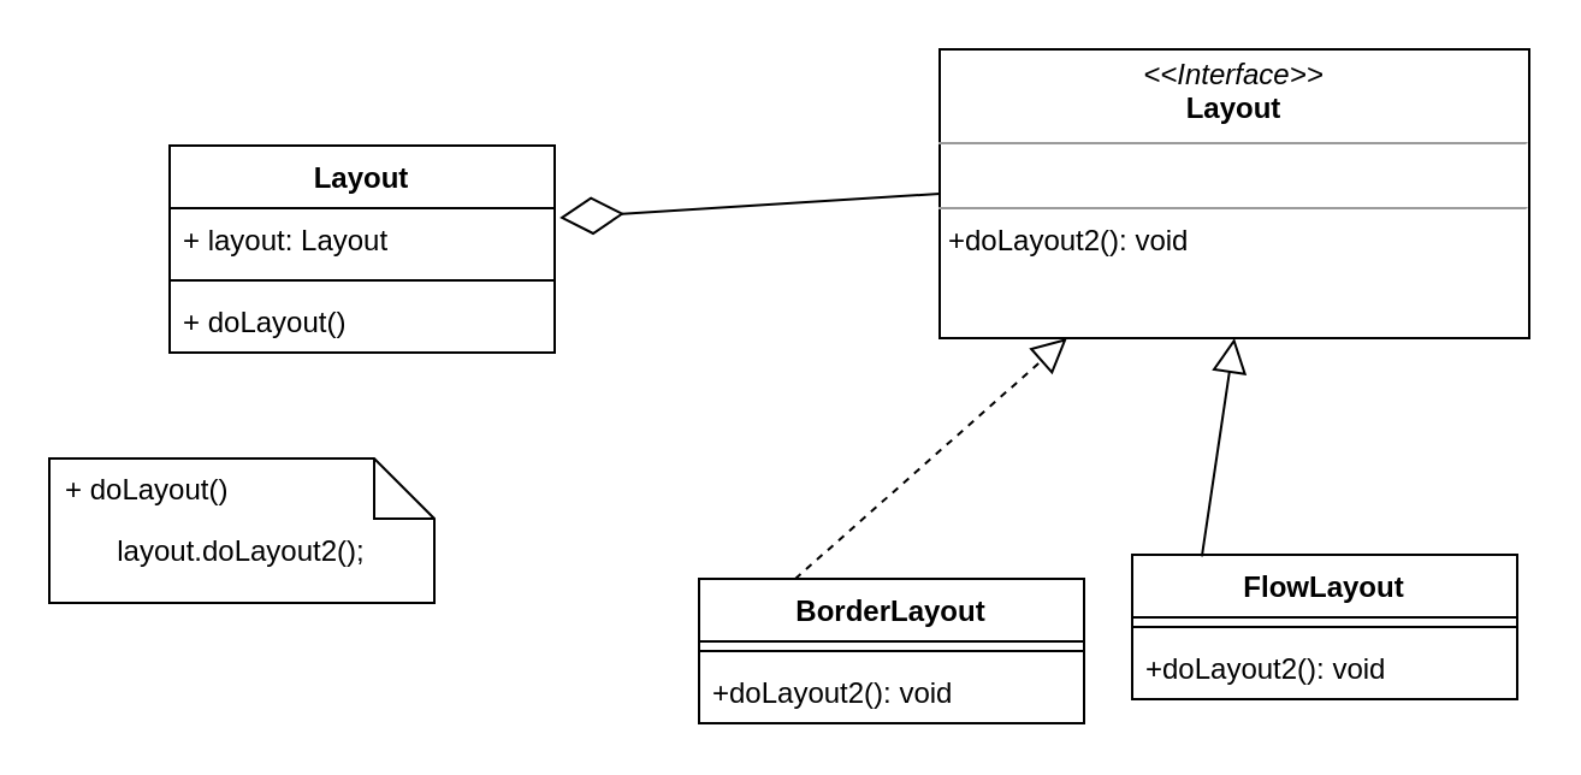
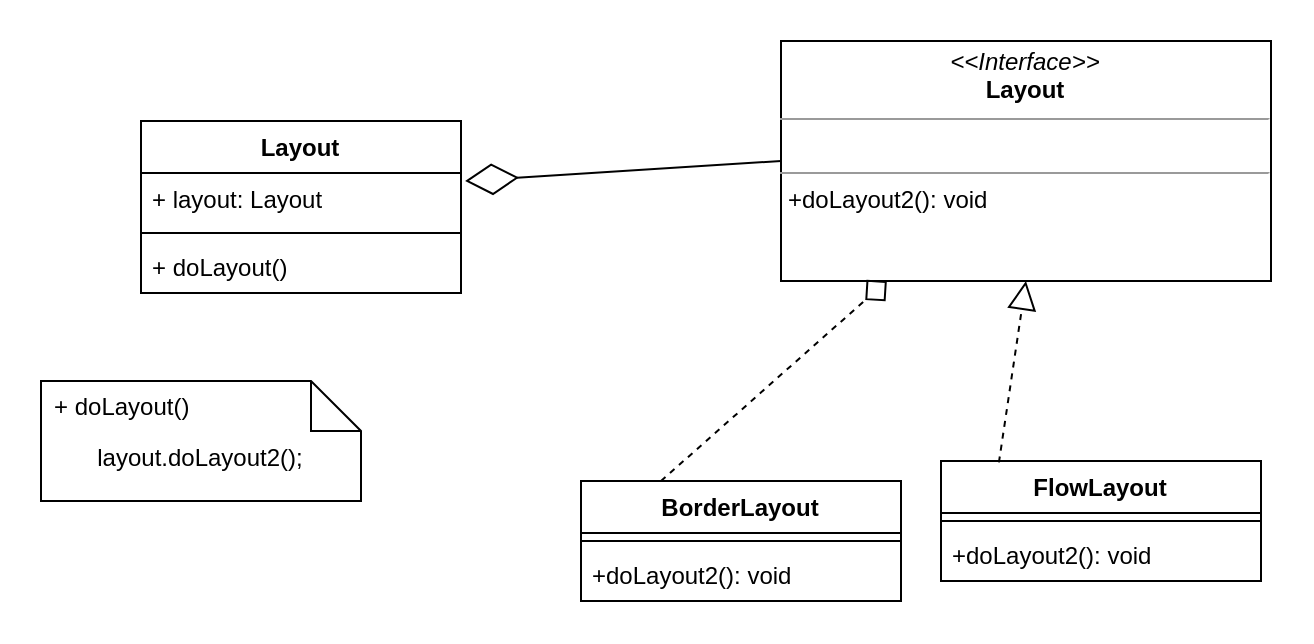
  <mxCell id="0" />
  <mxCell id="1" parent="0" />
  <mxCell id="2" value="Layout&#10;" style="swimlane;fontStyle=1;align=center;verticalAlign=top;childLayout=stackLayout;horizontal=1;startSize=26;horizontalStack=0;resizeParent=1;resizeParentMax=0;resizeLast=0;collapsible=1;marginBottom=0;" vertex="1" parent="1"><mxGeometry x="70" y="60" width="160" height="86" as="geometry" /></mxCell>
  <mxCell id="3" value="+ layout: Layout" style="text;strokeColor=none;fillColor=none;align=left;verticalAlign=top;spacingLeft=4;spacingRight=4;overflow=hidden;rotatable=0;points=[[0,0.5],[1,0.5]];portConstraint=eastwest;" vertex="1" parent="2"><mxGeometry y="26" width="160" height="26" as="geometry" /></mxCell>
  <mxCell id="4" value="" style="line;strokeWidth=1;fillColor=none;align=left;verticalAlign=middle;spacingTop=-1;spacingLeft=3;spacingRight=3;rotatable=0;labelPosition=right;points=[];portConstraint=eastwest;" vertex="1" parent="2"><mxGeometry y="52" width="160" height="8" as="geometry" /></mxCell>
  <mxCell id="5" value="+ doLayout()" style="text;strokeColor=none;fillColor=none;align=left;verticalAlign=top;spacingLeft=4;spacingRight=4;overflow=hidden;rotatable=0;points=[[0,0.5],[1,0.5]];portConstraint=eastwest;" vertex="1" parent="2"><mxGeometry y="60" width="160" height="26" as="geometry" /></mxCell>
  <mxCell id="6" value="&lt;p style=&quot;margin: 0px ; margin-top: 4px ; text-align: center&quot;&gt;&lt;i&gt;&amp;lt;&amp;lt;Interface&amp;gt;&amp;gt;&lt;/i&gt;&lt;br&gt;&lt;b&gt;Layout&lt;/b&gt;&lt;/p&gt;&lt;hr size=&quot;1&quot;&gt;&lt;p style=&quot;margin: 0px ; margin-left: 4px&quot;&gt;&lt;br&gt;&lt;/p&gt;&lt;hr size=&quot;1&quot;&gt;&lt;p style=&quot;margin: 0px ; margin-left: 4px&quot;&gt;+doLayout2(): void&lt;/p&gt;&lt;p style=&quot;margin: 0px ; margin-left: 4px&quot;&gt;&lt;br&gt;&lt;/p&gt;" style="verticalAlign=top;align=left;overflow=fill;fontSize=12;fontFamily=Helvetica;html=1;" vertex="1" parent="1"><mxGeometry x="390" y="20" width="245" height="120" as="geometry" /></mxCell>
  <mxCell id="7" value="BorderLayout&#10;" style="swimlane;fontStyle=1;align=center;verticalAlign=top;childLayout=stackLayout;horizontal=1;startSize=26;horizontalStack=0;resizeParent=1;resizeParentMax=0;resizeLast=0;collapsible=1;marginBottom=0;" vertex="1" parent="1"><mxGeometry x="290" y="240" width="160" height="60" as="geometry" /></mxCell>
  <mxCell id="8" value="" style="line;strokeWidth=1;fillColor=none;align=left;verticalAlign=middle;spacingTop=-1;spacingLeft=3;spacingRight=3;rotatable=0;labelPosition=right;points=[];portConstraint=eastwest;" vertex="1" parent="7"><mxGeometry y="26" width="160" height="8" as="geometry" /></mxCell>
  <mxCell id="9" value="+doLayout2(): void&#10;" style="text;strokeColor=none;fillColor=none;align=left;verticalAlign=top;spacingLeft=4;spacingRight=4;overflow=hidden;rotatable=0;points=[[0,0.5],[1,0.5]];portConstraint=eastwest;" vertex="1" parent="7"><mxGeometry y="34" width="160" height="26" as="geometry" /></mxCell>
- <mxCell id="10" value="" style="endArrow=block;dashed=1;endFill=0;endSize=12;html=1;exitX=0.25;exitY=0;exitDx=0;exitDy=0;entryX=0.216;entryY=1;entryDx=0;entryDy=0;entryPerimeter=0;" edge="1" parent="1" source="7" target="6"><mxGeometry width="160" relative="1" as="geometry"><mxPoint x="260" y="160" as="sourcePoint" /><mxPoint x="420" y="160" as="targetPoint" /></mxGeometry></mxCell>
+ <mxCell id="10" value="" style="endArrow=diamond;dashed=1;endFill=0;endSize=12;html=1;exitX=0.25;exitY=0;exitDx=0;exitDy=0;entryX=0.216;entryY=1;entryDx=0;entryDy=0;entryPerimeter=0;" edge="1" parent="1" source="7" target="6"><mxGeometry width="160" relative="1" as="geometry"><mxPoint x="260" y="160" as="sourcePoint" /><mxPoint x="420" y="160" as="targetPoint" /></mxGeometry></mxCell>
  <mxCell id="11" value="FlowLayout&#10;" style="swimlane;fontStyle=1;align=center;verticalAlign=top;childLayout=stackLayout;horizontal=1;startSize=26;horizontalStack=0;resizeParent=1;resizeParentMax=0;resizeLast=0;collapsible=1;marginBottom=0;" vertex="1" parent="1"><mxGeometry x="470" y="230" width="160" height="60" as="geometry" /></mxCell>
  <mxCell id="12" value="" style="line;strokeWidth=1;fillColor=none;align=left;verticalAlign=middle;spacingTop=-1;spacingLeft=3;spacingRight=3;rotatable=0;labelPosition=right;points=[];portConstraint=eastwest;" vertex="1" parent="11"><mxGeometry y="26" width="160" height="8" as="geometry" /></mxCell>
  <mxCell id="13" value="+doLayout2(): void&#10;" style="text;strokeColor=none;fillColor=none;align=left;verticalAlign=top;spacingLeft=4;spacingRight=4;overflow=hidden;rotatable=0;points=[[0,0.5],[1,0.5]];portConstraint=eastwest;" vertex="1" parent="11"><mxGeometry y="34" width="160" height="26" as="geometry" /></mxCell>
- <mxCell id="14" value="" style="endArrow=block;dashed=0;endFill=0;endSize=12;html=1;exitX=0.181;exitY=0.012;exitDx=0;exitDy=0;exitPerimeter=0;entryX=0.5;entryY=1;entryDx=0;entryDy=0;" edge="1" parent="1" source="11" target="6"><mxGeometry width="160" relative="1" as="geometry"><mxPoint x="260" y="160" as="sourcePoint" /><mxPoint x="420" y="160" as="targetPoint" /></mxGeometry></mxCell>
+ <mxCell id="14" value="" style="endArrow=block;dashed=1;endFill=0;endSize=12;html=1;exitX=0.181;exitY=0.012;exitDx=0;exitDy=0;exitPerimeter=0;entryX=0.5;entryY=1;entryDx=0;entryDy=0;" edge="1" parent="1" source="11" target="6"><mxGeometry width="160" relative="1" as="geometry"><mxPoint x="260" y="160" as="sourcePoint" /><mxPoint x="420" y="160" as="targetPoint" /></mxGeometry></mxCell>
  <mxCell id="15" value="" style="endArrow=diamondThin;endFill=0;endSize=24;html=1;entryX=1.013;entryY=0.154;entryDx=0;entryDy=0;entryPerimeter=0;exitX=0;exitY=0.5;exitDx=0;exitDy=0;" edge="1" parent="1" source="6" target="3"><mxGeometry width="160" relative="1" as="geometry"><mxPoint x="260" y="160" as="sourcePoint" /><mxPoint x="420" y="160" as="targetPoint" /></mxGeometry></mxCell>
  <mxCell id="16" value="layout.doLayout2();" style="shape=note2;boundedLbl=1;whiteSpace=wrap;html=1;size=25;verticalAlign=top;align=center;" vertex="1" parent="1"><mxGeometry x="20" y="190" width="160" height="60" as="geometry" /></mxCell>
  <mxCell id="17" value="+ doLayout()" style="resizeWidth=1;part=1;strokeColor=none;fillColor=none;align=left;spacingLeft=5;" vertex="1" parent="16"><mxGeometry width="160" height="25" relative="1" as="geometry" /></mxCell>
